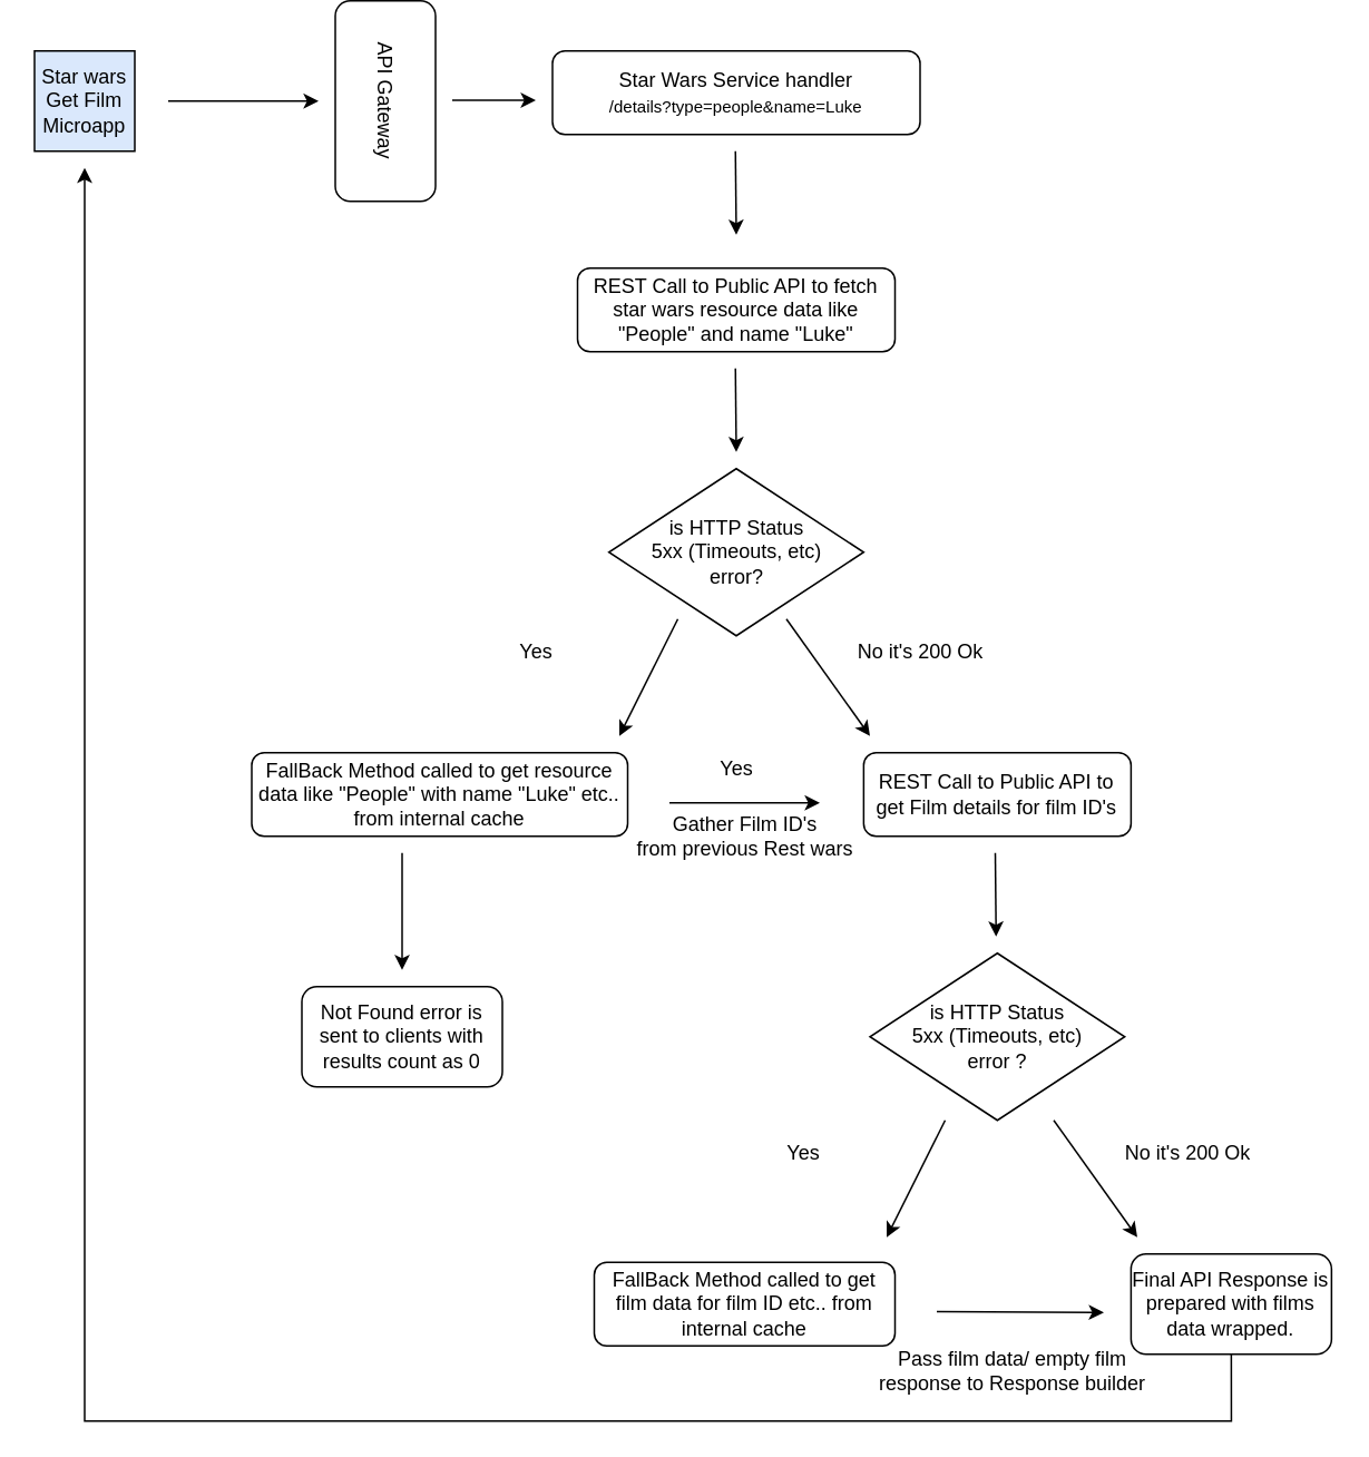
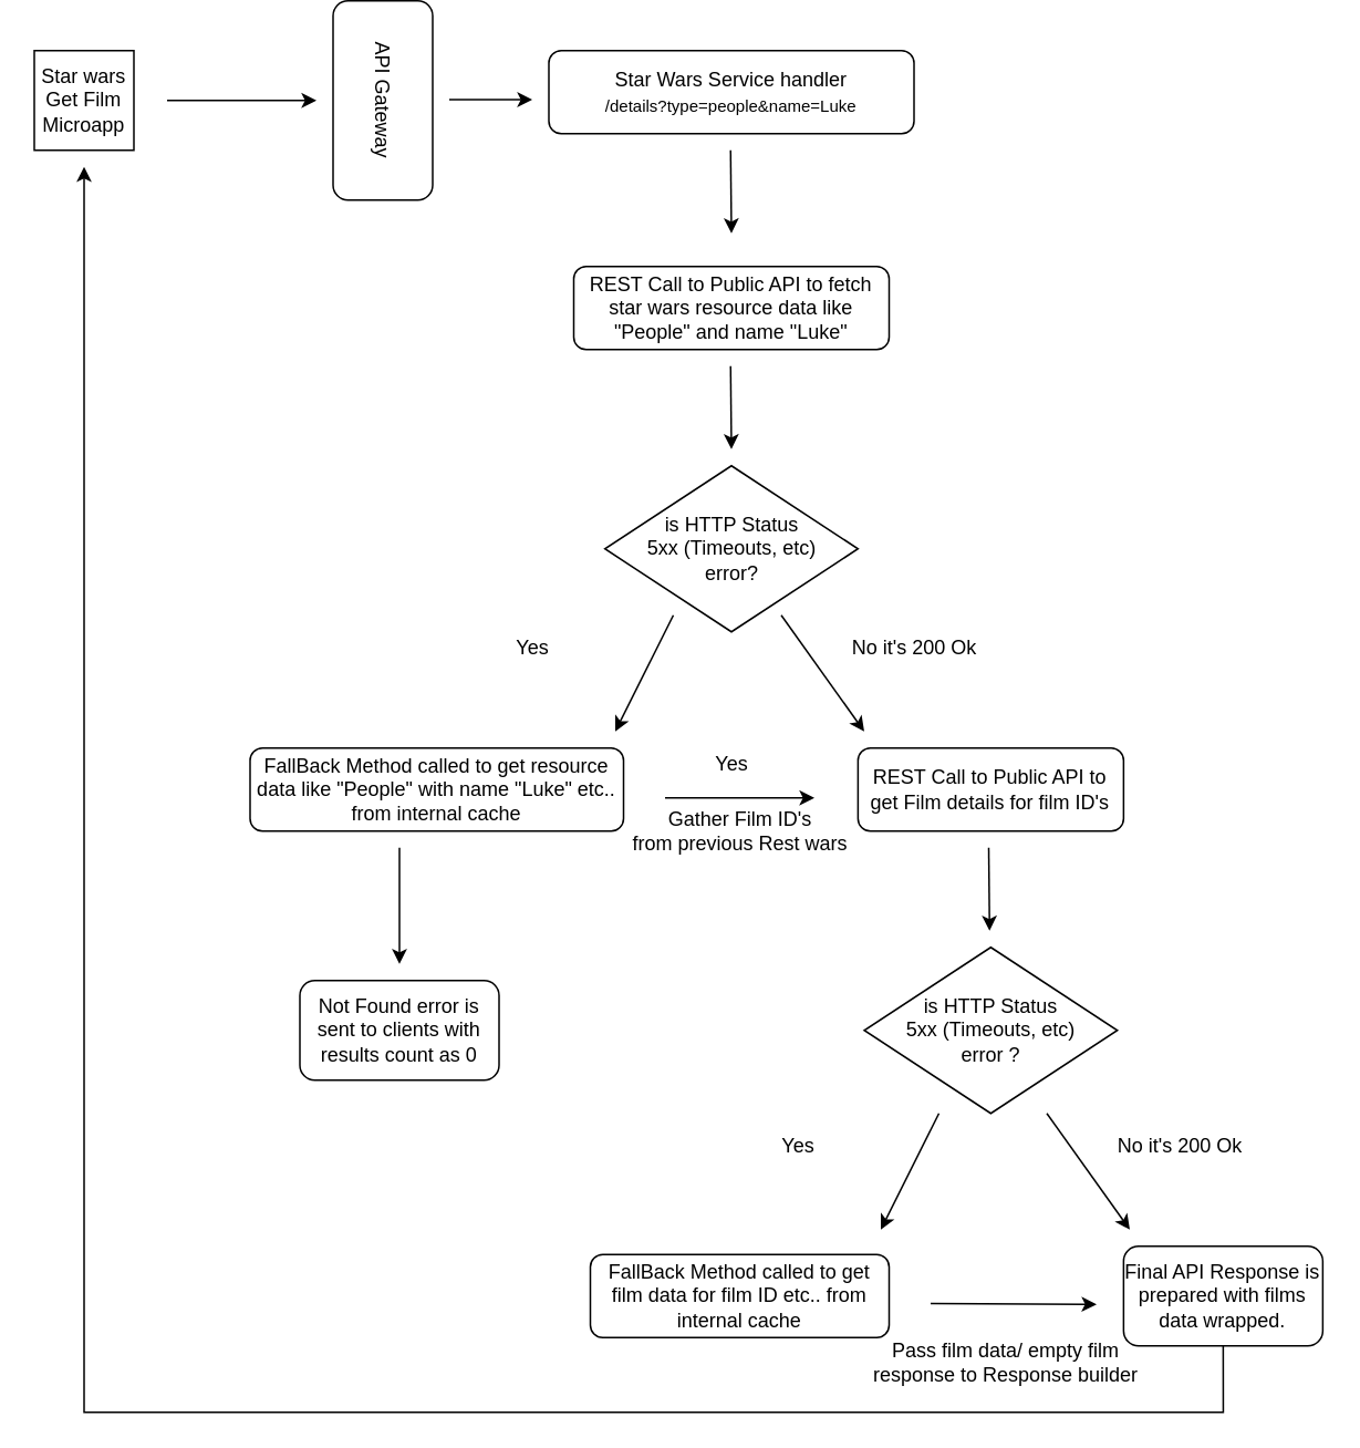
  <mxCell id="0" />
  <mxCell id="1" parent="0" />
  <mxCell id="2" value="Star Wars Service handler&lt;br&gt;&lt;font style=&quot;font-size: 10px&quot;&gt;/details?type=people&amp;amp;name=Luke&lt;/font&gt;" style="rounded=1;whiteSpace=wrap;html=1;" vertex="1" parent="1"><mxGeometry x="330" y="20" width="220" height="50" as="geometry" /></mxCell>
  <mxCell id="3" value="" style="endArrow=classic;html=1;" edge="1" parent="1"><mxGeometry width="50" height="50" relative="1" as="geometry"><mxPoint x="100" y="50" as="sourcePoint" /><mxPoint x="190" y="50" as="targetPoint" /></mxGeometry></mxCell>
- <mxCell id="4" value="Star wars Get Film Microapp" style="whiteSpace=wrap;html=1;aspect=fixed;fillColor=#dae8fc;" vertex="1" parent="1"><mxGeometry x="20" y="20" width="60" height="60" as="geometry" /></mxCell>
+ <mxCell id="4" value="Star wars Get Film Microapp" style="whiteSpace=wrap;html=1;aspect=fixed;" vertex="1" parent="1"><mxGeometry x="20" y="20" width="60" height="60" as="geometry" /></mxCell>
  <mxCell id="5" value="" style="endArrow=classic;html=1;" edge="1" parent="1"><mxGeometry width="50" height="50" relative="1" as="geometry"><mxPoint x="439.5" y="80" as="sourcePoint" /><mxPoint x="440" y="130" as="targetPoint" /></mxGeometry></mxCell>
  <mxCell id="6" value="REST Call to Public API to fetch star wars resource data like &quot;People&quot; and name &quot;Luke&quot;" style="rounded=1;whiteSpace=wrap;html=1;" vertex="1" parent="1"><mxGeometry x="345" y="150" width="190" height="50" as="geometry" /></mxCell>
  <mxCell id="7" value="API Gateway" style="rounded=1;whiteSpace=wrap;html=1;rotation=90;" vertex="1" parent="1"><mxGeometry x="170" y="20" width="120" height="60" as="geometry" /></mxCell>
  <mxCell id="8" value="" style="endArrow=classic;html=1;" edge="1" parent="1"><mxGeometry width="50" height="50" relative="1" as="geometry"><mxPoint x="270" y="49.5" as="sourcePoint" /><mxPoint x="320" y="49.5" as="targetPoint" /></mxGeometry></mxCell>
  <mxCell id="9" value="" style="endArrow=classic;html=1;" edge="1" parent="1"><mxGeometry width="50" height="50" relative="1" as="geometry"><mxPoint x="439.5" y="210" as="sourcePoint" /><mxPoint x="440" y="260" as="targetPoint" /></mxGeometry></mxCell>
  <mxCell id="10" value="is HTTP Status &lt;br&gt;5xx (Timeouts, etc) &lt;br&gt;error?" style="rhombus;whiteSpace=wrap;html=1;" vertex="1" parent="1"><mxGeometry x="363.75" y="270" width="152.5" height="100" as="geometry" /></mxCell>
  <mxCell id="11" value="" style="endArrow=classic;html=1;" edge="1" parent="1"><mxGeometry width="50" height="50" relative="1" as="geometry"><mxPoint x="405" y="360" as="sourcePoint" /><mxPoint x="370" y="430" as="targetPoint" /></mxGeometry></mxCell>
  <mxCell id="12" value="" style="endArrow=classic;html=1;" edge="1" parent="1"><mxGeometry width="50" height="50" relative="1" as="geometry"><mxPoint x="470" y="360" as="sourcePoint" /><mxPoint x="520" y="430" as="targetPoint" /></mxGeometry></mxCell>
  <mxCell id="13" value="FallBack Method called to get resource data like &quot;People&quot; with name &quot;Luke&quot; etc.. from internal cache" style="rounded=1;whiteSpace=wrap;html=1;" vertex="1" parent="1"><mxGeometry x="150" y="440" width="225" height="50" as="geometry" /></mxCell>
  <mxCell id="14" value="REST Call to Public API to get Film details for film ID's" style="rounded=1;whiteSpace=wrap;html=1;" vertex="1" parent="1"><mxGeometry x="516.25" y="440" width="160" height="50" as="geometry" /></mxCell>
  <mxCell id="15" value="No it's 200 Ok" style="text;html=1;align=center;verticalAlign=middle;resizable=0;points=[];autosize=1;strokeColor=none;" vertex="1" parent="1"><mxGeometry x="505" y="370" width="90" height="20" as="geometry" /></mxCell>
  <mxCell id="16" value="Yes" style="text;html=1;align=center;verticalAlign=middle;resizable=0;points=[];autosize=1;strokeColor=none;" vertex="1" parent="1"><mxGeometry x="300" y="370" width="40" height="20" as="geometry" /></mxCell>
  <mxCell id="17" value="&lt;span&gt;FallBack Method called to get film data for film ID etc.. from internal cache&lt;/span&gt;" style="rounded=1;whiteSpace=wrap;html=1;" vertex="1" parent="1"><mxGeometry x="355" y="745" width="180" height="50" as="geometry" /></mxCell>
  <mxCell id="18" value="" style="endArrow=classic;html=1;" edge="1" parent="1"><mxGeometry width="50" height="50" relative="1" as="geometry"><mxPoint x="595" y="500" as="sourcePoint" /><mxPoint x="595.5" y="550" as="targetPoint" /></mxGeometry></mxCell>
  <mxCell id="19" value="" style="endArrow=classic;html=1;" edge="1" parent="1"><mxGeometry width="50" height="50" relative="1" as="geometry"><mxPoint x="400" y="470" as="sourcePoint" /><mxPoint x="490" y="470" as="targetPoint" /></mxGeometry></mxCell>
  <mxCell id="20" value="is HTTP Status &lt;br&gt;5xx (Timeouts, etc)&lt;br&gt;error ?" style="rhombus;whiteSpace=wrap;html=1;" vertex="1" parent="1"><mxGeometry x="520" y="560" width="152.5" height="100" as="geometry" /></mxCell>
  <mxCell id="21" value="" style="endArrow=classic;html=1;" edge="1" parent="1"><mxGeometry width="50" height="50" relative="1" as="geometry"><mxPoint x="565" y="660" as="sourcePoint" /><mxPoint x="530" y="730" as="targetPoint" /></mxGeometry></mxCell>
  <mxCell id="22" value="" style="endArrow=classic;html=1;" edge="1" parent="1"><mxGeometry width="50" height="50" relative="1" as="geometry"><mxPoint x="630" y="660" as="sourcePoint" /><mxPoint x="680" y="730" as="targetPoint" /></mxGeometry></mxCell>
  <mxCell id="23" value="No it's 200 Ok" style="text;html=1;align=center;verticalAlign=middle;resizable=0;points=[];autosize=1;strokeColor=none;" vertex="1" parent="1"><mxGeometry x="665" y="670" width="90" height="20" as="geometry" /></mxCell>
  <mxCell id="24" value="Yes" style="text;html=1;align=center;verticalAlign=middle;resizable=0;points=[];autosize=1;strokeColor=none;" vertex="1" parent="1"><mxGeometry x="460" y="670" width="40" height="20" as="geometry" /></mxCell>
  <mxCell id="25" value="Gather Film ID's &lt;br&gt;from previous Rest wars" style="text;html=1;align=center;verticalAlign=middle;resizable=0;points=[];autosize=1;strokeColor=none;" vertex="1" parent="1"><mxGeometry x="375" y="475" width="140" height="30" as="geometry" /></mxCell>
  <mxCell id="26" value="" style="endArrow=classic;html=1;" edge="1" parent="1"><mxGeometry width="50" height="50" relative="1" as="geometry"><mxPoint x="240" y="500" as="sourcePoint" /><mxPoint x="240" y="570" as="targetPoint" /></mxGeometry></mxCell>
  <mxCell id="27" value="Not Found error is sent to clients with results count as 0" style="rounded=1;whiteSpace=wrap;html=1;" vertex="1" parent="1"><mxGeometry x="180" y="580" width="120" height="60" as="geometry" /></mxCell>
  <mxCell id="28" value="Yes" style="text;html=1;align=center;verticalAlign=middle;resizable=0;points=[];autosize=1;strokeColor=none;" vertex="1" parent="1"><mxGeometry x="420" y="440" width="40" height="20" as="geometry" /></mxCell>
  <mxCell id="29" style="edgeStyle=orthogonalEdgeStyle;rounded=0;orthogonalLoop=1;jettySize=auto;html=1;exitX=0.5;exitY=1;exitDx=0;exitDy=0;" edge="1" parent="1" source="30"><mxGeometry relative="1" as="geometry"><mxPoint x="50" y="90" as="targetPoint" /><Array as="points"><mxPoint x="736" y="840" /><mxPoint x="50" y="840" /></Array></mxGeometry></mxCell>
  <mxCell id="30" value="Final API Response is prepared with films data wrapped." style="rounded=1;whiteSpace=wrap;html=1;" vertex="1" parent="1"><mxGeometry x="676.25" y="740" width="120" height="60" as="geometry" /></mxCell>
  <mxCell id="31" value="" style="endArrow=classic;html=1;" edge="1" parent="1"><mxGeometry width="50" height="50" relative="1" as="geometry"><mxPoint x="560" y="774.5" as="sourcePoint" /><mxPoint x="660" y="775" as="targetPoint" /></mxGeometry></mxCell>
  <mxCell id="32" value="Pass film data/ empty film &lt;br&gt;response to Response builder" style="text;html=1;align=center;verticalAlign=middle;resizable=0;points=[];autosize=1;strokeColor=none;" vertex="1" parent="1"><mxGeometry x="520" y="795" width="170" height="30" as="geometry" /></mxCell>
